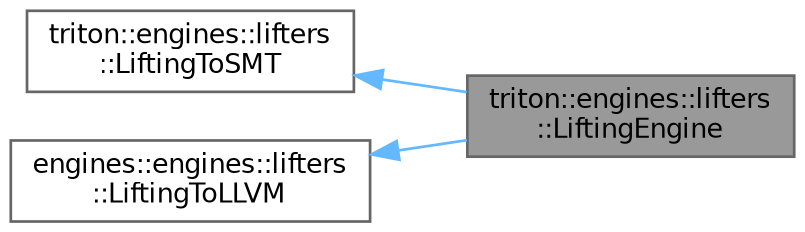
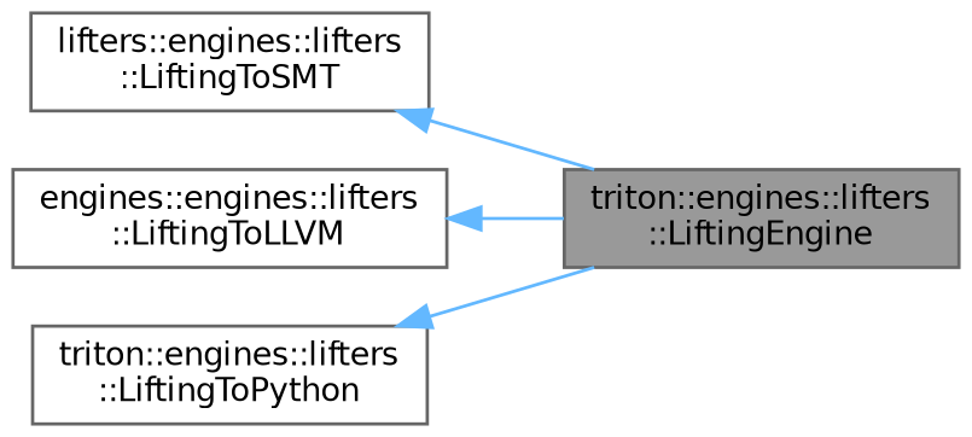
  digraph {
    rankdir=LR
    node [color=gray40 fillcolor=white fontname=Helvetica fontsize=10 shape=box style=filled]
    edge [color=steelblue1 dir=back fontname=Helvetica fontsize=10 labelfontname=Helvetica labelfontsize=10 style=solid]
    n1 [fillcolor=grey60 fontcolor=black height=0.2 label="triton::engines::lifters\l::LiftingEngine" width=0.4]
-   n2 [height=0.2 label="triton::engines::lifters\l::LiftingToSMT" width=0.4]
+   n2 [height=0.2 label="lifters::engines::lifters\l::LiftingToSMT" width=0.4]
    n3 [height=0.2 label="engines::engines::lifters\l::LiftingToLLVM" width=0.4]
+   n4 [height=0.2 label="triton::engines::lifters\l::LiftingToPython" width=0.4]
    n2 -> n1
    n3 -> n1
+   n4 -> n1
  }
